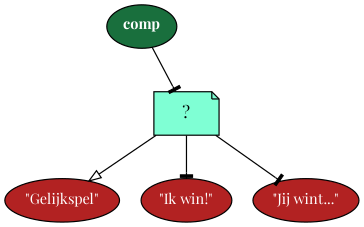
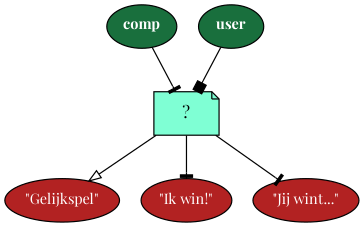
  digraph {
    fontname="Playfair Display"
    node [fillcolor=firebrick shape=oval style=filled fontname="Playfair Display"]
    edge [arrowhead=tee fontname="Playfair Display"]
    n1 [fillcolor="#196F3D" label=<<font point-size="12" color="white"><b>comp</b></font>>]
    n2 [fillcolor=aquamarine label="?" shape=note]
+   n3 [fillcolor="#196F3D" label=<<font point-size="12" color="white"><b>user</b></font>>]
    n4 [label=<<font point-size="12" color="white">"Gelijkspel"</font>>]
    n5 [label=<<font point-size="12" color="white">"Ik win!"</font>>]
    n6 [label=<<font point-size="12" color="white">"Jij wint..."</font>>]
    n1 -> n2
    n2 -> n4 [arrowhead=onormal]
    n2 -> n5
    n2 -> n6
+   n3 -> n2 [arrowhead=box]
  }
